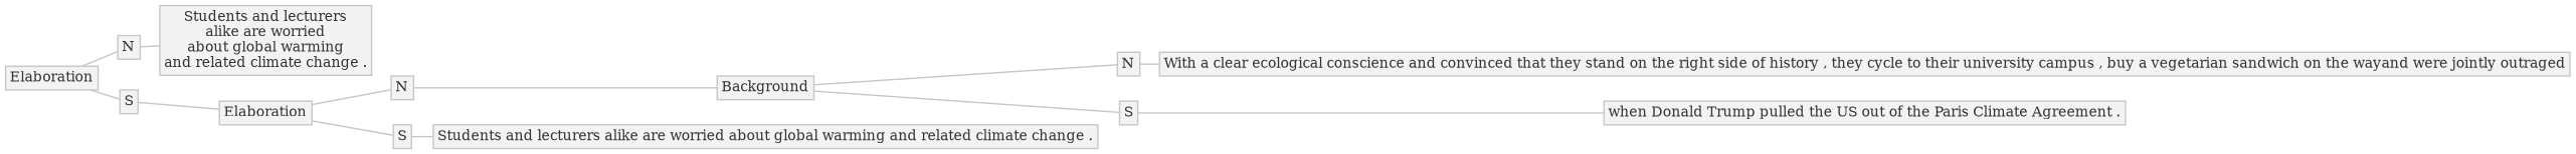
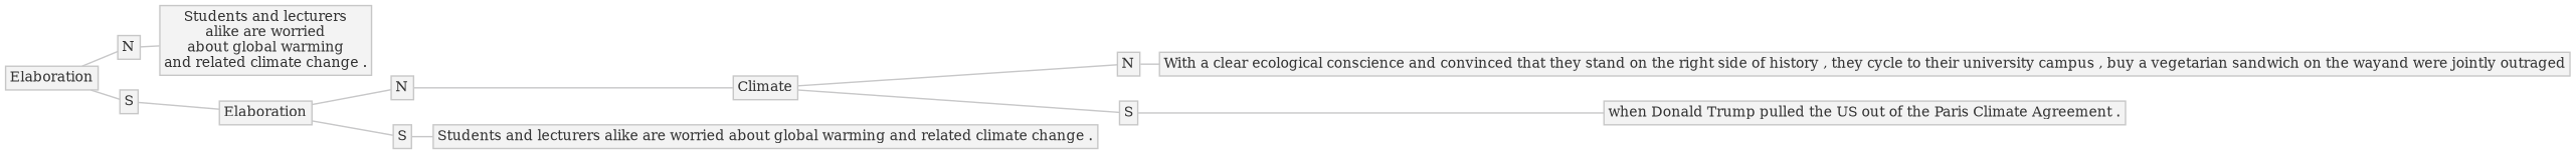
  digraph {
    ranksep=0.2
    rankdir=LR
    node [color="#C7C7C7" fillcolor="#F3F3F3" fontcolor="#333333" fontsize=10 margin=0.04 shape=box style=filled]
    edge [arrowhead=none color="#C7C7C8" penwidth=1]
    n1 [height=0.05 label=Elaboration width=0.05]
    n2 [height=0.05 label=N width=0.05]
    n3 [height=0.05 label=S width=0.05]
    n4 [height=0.05 label="Students and lecturers\nalike are worried\nabout global warming\nand related climate change ." width=0.05]
    n5 [height=0.05 label=Elaboration width=0.05]
    n6 [height=0.05 label=N width=0.05]
    n7 [height=0.05 label=S width=0.05]
-   n8 [height=0.05 label=Background width=0.05]
+   n8 [height=0.05 label=Climate width=0.05]
    n9 [height=0.05 label=N width=0.05]
    n10 [height=0.05 label=S width=0.05]
    n11 [height=0.05 label="With a clear ecological conscience and convinced that they stand on the right side of history , they cycle to their university campus , buy a vegetarian sandwich on the wayand were jointly outraged" width=0.05]
    n12 [height=0.05 label="when Donald Trump pulled the US out of the Paris Climate Agreement ." width=0.05]
    n13 [height=0.05 label="Students and lecturers alike are worried about global warming and related climate change ." width=0.05]
    n1 -> n2
    n1 -> n3
    n2 -> n4
    n3 -> n5
    n5 -> n6
    n5 -> n7
    n6 -> n8
    n7 -> n13
    n8 -> n9
    n8 -> n10
    n9 -> n11
    n10 -> n12
  }
